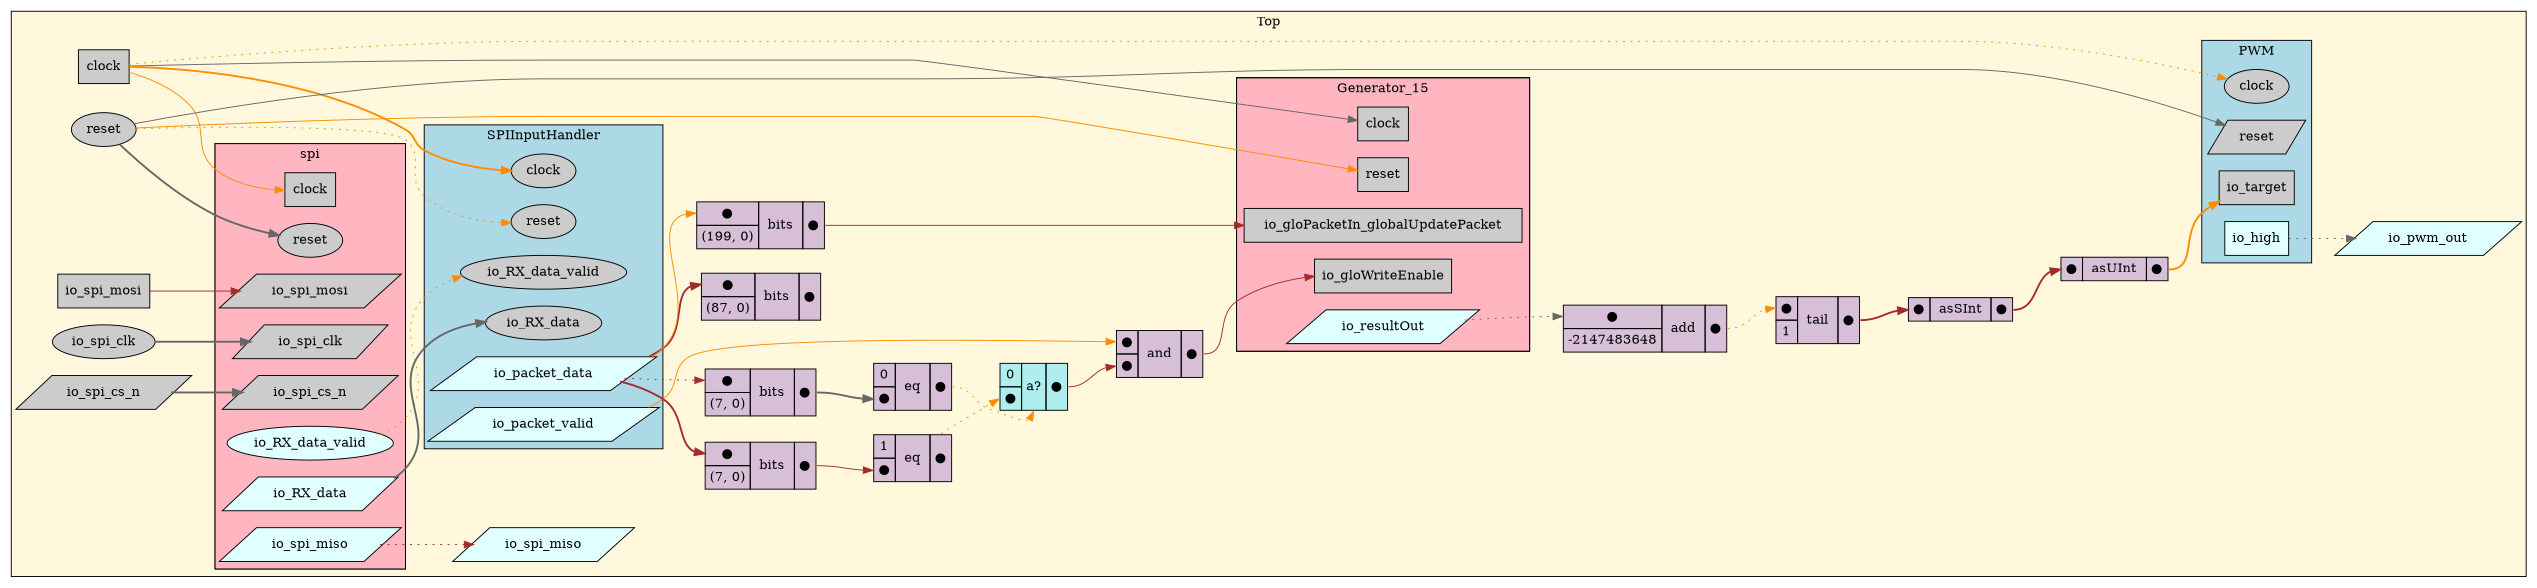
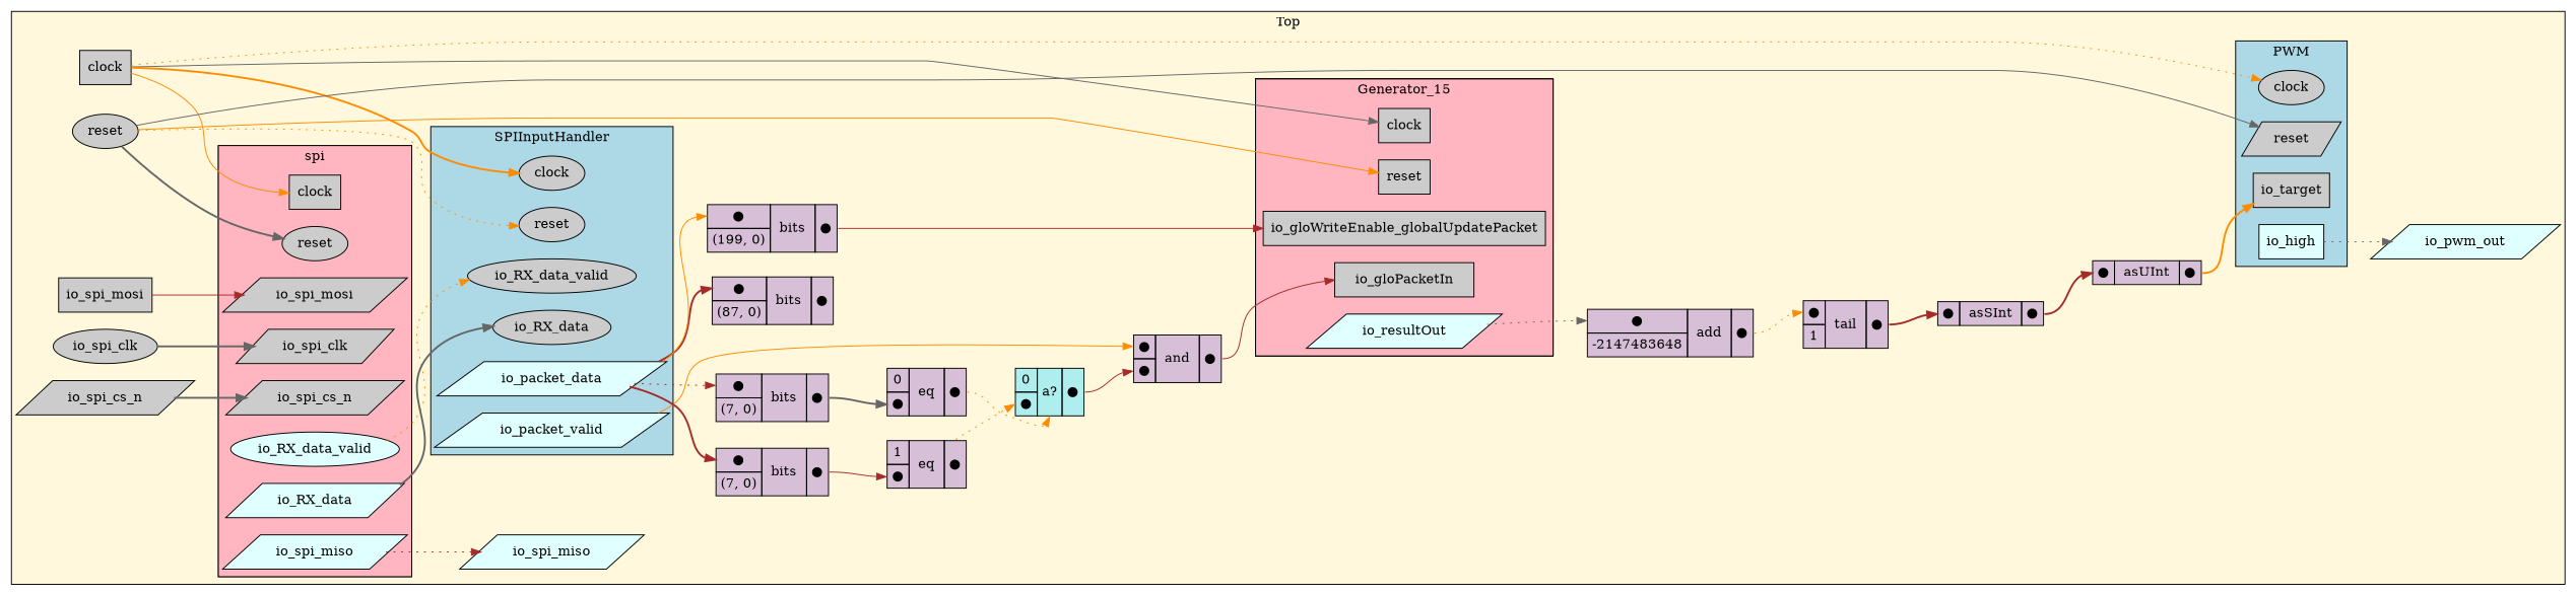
  digraph {
    rankdir=LR
    node [fillcolor="#CCCCCC" rank=0 shape=parallelogram style=filled]
    edge [color=darkorange style=bold]
    n1 [label=clock shape=box]
    n2 [label=reset shape=box]
-   n3 [label=io_gloPacketIn_globalUpdatePacket shape=box]
-   n4 [label=io_gloWriteEnable shape=box]
+   n3 [label=io_gloWriteEnable_globalUpdatePacket shape=box]
+   n4 [label=io_gloPacketIn shape=box]
    n5 [fillcolor="#E0FFFF" label=io_resultOut rank=1000]
    n6 [label=clock shape=box]
    n7 [label=reset shape=ellipse]
    n8 [label=io_spi_mosi]
    n9 [label=io_spi_clk]
    n10 [label=io_spi_cs_n]
    n11 [fillcolor="#E0FFFF" label=io_RX_data_valid rank=1000 shape=ellipse]
    n12 [fillcolor="#E0FFFF" label=io_RX_data rank=1000]
    n13 [fillcolor="#E0FFFF" label=io_spi_miso rank=1000]
    n14 [label=clock shape=ellipse]
    n15 [label=reset shape=ellipse]
    n16 [label=io_RX_data shape=ellipse]
    n17 [label=io_RX_data_valid shape=ellipse]
    n18 [fillcolor="#E0FFFF" label=io_packet_valid rank=1000]
    n19 [fillcolor="#E0FFFF" label=io_packet_data rank=1000]
    n20 [label=clock shape=ellipse]
    n21 [label=reset]
    n22 [label=io_target shape=box]
    n23 [fillcolor="#E0FFFF" label=io_high rank=1000 shape=box]
    n24 [label=clock shape=box]
    n25 [label=reset shape=ellipse]
    n26 [label=io_spi_mosi shape=box]
    n27 [label=io_spi_clk shape=ellipse]
    n28 [label=io_spi_cs_n]
    n29 [fillcolor="#E0FFFF" label=io_spi_miso rank=1000]
    n30 [fillcolor="#E0FFFF" label=io_pwm_out rank=1000]
    n31 [label=< <TABLE BORDER="0" CELLBORDER="1" CELLSPACING="0" CELLPADDING="4" BGCOLOR="#D8BFD8">   <TR>     <TD PORT="in1">&#x25cf;</TD>     <TD ROWSPAN="2" > add </TD>     <TD ROWSPAN="2" PORT="out">&#x25cf;</TD>   </TR>   <TR>     <TD PORT="in2">-2147483648</TD>   </TR> </TABLE>> shape=plaintext fillcolor="" rank="" style=""]
    n32 [label=< <TABLE BORDER="0" CELLBORDER="1" CELLSPACING="0" CELLPADDING="4" BGCOLOR="#D8BFD8">   <TR>     <TD PORT="in1">&#x25cf;</TD>     <TD ROWSPAN="2" > and </TD>     <TD ROWSPAN="2" PORT="out">&#x25cf;</TD>   </TR>   <TR>     <TD PORT="in2">&#x25cf;</TD>   </TR> </TABLE>> shape=plaintext fillcolor="" rank="" style=""]
    n33 [label=< <TABLE BORDER="0" CELLBORDER="1" CELLSPACING="0" CELLPADDING="4" BGCOLOR="#D8BFD8">   <TR>     <TD PORT="in1">&#x25cf;</TD>     <TD ROWSPAN="2" > bits </TD>     <TD ROWSPAN="2" PORT="out">&#x25cf;</TD>   </TR>   <TR>     <TD>(87, 0)</TD>   </TR> </TABLE>> shape=plaintext fillcolor="" rank="" style=""]
    n34 [label=< <TABLE BORDER="0" CELLBORDER="1" CELLSPACING="0" CELLPADDING="4" BGCOLOR="#D8BFD8">   <TR>     <TD PORT="in1">&#x25cf;</TD>     <TD ROWSPAN="2" > bits </TD>     <TD ROWSPAN="2" PORT="out">&#x25cf;</TD>   </TR>   <TR>     <TD>(199, 0)</TD>   </TR> </TABLE>> shape=plaintext fillcolor="" rank="" style=""]
    n35 [label=< <TABLE BORDER="0" CELLBORDER="1" CELLSPACING="0" CELLPADDING="4" BGCOLOR="#D8BFD8">   <TR>     <TD PORT="in1">&#x25cf;</TD>     <TD ROWSPAN="2" > bits </TD>     <TD ROWSPAN="2" PORT="out">&#x25cf;</TD>   </TR>   <TR>     <TD>(7, 0)</TD>   </TR> </TABLE>> shape=plaintext fillcolor="" rank="" style=""]
    n36 [label=< <TABLE BORDER="0" CELLBORDER="1" CELLSPACING="0" CELLPADDING="4" BGCOLOR="#D8BFD8">   <TR>     <TD PORT="in1">&#x25cf;</TD>     <TD ROWSPAN="2" > bits </TD>     <TD ROWSPAN="2" PORT="out">&#x25cf;</TD>   </TR>   <TR>     <TD>(7, 0)</TD>   </TR> </TABLE>> shape=plaintext fillcolor="" rank="" style=""]
    n37 [label=< <TABLE BORDER="0" CELLBORDER="1" CELLSPACING="0" CELLPADDING="4" BGCOLOR="#AFEEEE">   <TR>     <TD PORT="in1">0</TD>     <TD ROWSPAN="2" PORT="select">a?</TD>     <TD ROWSPAN="2" PORT="out">&#x25cf;</TD>   </TR>   <TR>     <TD PORT="in2">&#x25cf;</TD>   </TR> </TABLE>> shape=plaintext fillcolor="" rank="" style=""]
    n38 [label=< <TABLE BORDER="0" CELLBORDER="1" CELLSPACING="0" CELLPADDING="4" BGCOLOR="#D8BFD8">   <TR>     <TD PORT="in1">0</TD>     <TD ROWSPAN="2" > eq </TD>     <TD ROWSPAN="2" PORT="out">&#x25cf;</TD>   </TR>   <TR>     <TD PORT="in2">&#x25cf;</TD>   </TR> </TABLE>> shape=plaintext fillcolor="" rank="" style=""]
    n39 [label=< <TABLE BORDER="0" CELLBORDER="1" CELLSPACING="0" CELLPADDING="4" BGCOLOR="#D8BFD8">   <TR>     <TD PORT="in1">1</TD>     <TD ROWSPAN="2" > eq </TD>     <TD ROWSPAN="2" PORT="out">&#x25cf;</TD>   </TR>   <TR>     <TD PORT="in2">&#x25cf;</TD>   </TR> </TABLE>> shape=plaintext fillcolor="" rank="" style=""]
    n40 [label=< <TABLE BORDER="0" CELLBORDER="1" CELLSPACING="0" CELLPADDING="4" BGCOLOR="#D8BFD8">   <TR>     <TD PORT="in1">&#x25cf;</TD>     <TD > asUInt </TD>     <TD PORT="out">&#x25cf;</TD>   </TR> </TABLE>> shape=plaintext fillcolor="" rank="" style=""]
    n41 [label=< <TABLE BORDER="0" CELLBORDER="1" CELLSPACING="0" CELLPADDING="4" BGCOLOR="#D8BFD8">   <TR>     <TD PORT="in1">&#x25cf;</TD>     <TD > asSInt </TD>     <TD PORT="out">&#x25cf;</TD>   </TR> </TABLE>> shape=plaintext fillcolor="" rank="" style=""]
    n42 [label=< <TABLE BORDER="0" CELLBORDER="1" CELLSPACING="0" CELLPADDING="4" BGCOLOR="#D8BFD8">   <TR>     <TD PORT="in1">&#x25cf;</TD>     <TD ROWSPAN="2" > tail </TD>     <TD ROWSPAN="2" PORT="out">&#x25cf;</TD>   </TR>   <TR>     <TD>1</TD>   </TR> </TABLE>> shape=plaintext fillcolor="" rank="" style=""]
    subgraph cluster_1 {
      bgcolor="#FFF8DC"
      label=Top
      n24
      n25
      n26
      n27
      n28
      n29
      n30
      n31
      n32
      n33
      n34
      n35
      n36
      n37
      n38
      n39
      n40
      n41
      n42
      subgraph cluster_2 {
        bgcolor="#ADD8E6"
        label=SoundTopLevel
        n1
        n2
        n3
        n4
        n5
        subgraph cluster_3 {
          bgcolor="#FFB6C1"
          label=globalStateDecoder
        }
        subgraph cluster_4 {
          bgcolor="#FFB6C1"
          label=generatorStateDecoder
        }
        subgraph cluster_5 {
          bgcolor="#FFB6C1"
          label=adder
        }
        subgraph cluster_6 {
          bgcolor="#FFB6C1"
          label=Generator
        }
        subgraph cluster_7 {
          bgcolor="#FFB6C1"
          label=Generator_1
        }
        subgraph cluster_8 {
          bgcolor="#FFB6C1"
          label=Generator_2
        }
        subgraph cluster_9 {
          bgcolor="#FFB6C1"
          label=Generator_3
        }
        subgraph cluster_10 {
          bgcolor="#FFB6C1"
          label=Generator_4
        }
        subgraph cluster_11 {
          bgcolor="#FFB6C1"
          label=Generator_5
        }
        subgraph cluster_12 {
          bgcolor="#FFB6C1"
          label=Generator_6
        }
        subgraph cluster_13 {
          bgcolor="#FFB6C1"
          label=Generator_7
        }
        subgraph cluster_14 {
          bgcolor="#FFB6C1"
          label=Generator_8
        }
        subgraph cluster_15 {
          bgcolor="#FFB6C1"
          label=Generator_9
        }
        subgraph cluster_16 {
          bgcolor="#FFB6C1"
          label=Generator_10
        }
        subgraph cluster_17 {
          bgcolor="#FFB6C1"
          label=Generator_11
        }
        subgraph cluster_18 {
          bgcolor="#FFB6C1"
          label=Generator_12
        }
        subgraph cluster_19 {
          bgcolor="#FFB6C1"
          label=Generator_13
        }
        subgraph cluster_20 {
          bgcolor="#FFB6C1"
          label=Generator_14
        }
        subgraph cluster_21 {
          bgcolor="#FFB6C1"
          label=Generator_15
        }
      }
      subgraph cluster_22 {
        bgcolor="#ADD8E6"
        label=SPISlave
        n6
        n7
        n8
        n9
        n10
        n11
        n12
        n13
        subgraph cluster_23 {
          bgcolor="#FFB6C1"
          label=spi
        }
      }
      subgraph cluster_24 {
        bgcolor="#ADD8E6"
        label=SPIInputHandler
        n14
        n15
        n16
        n17
        n18
        n19
      }
      subgraph cluster_25 {
        bgcolor="#ADD8E6"
        label=PWM
        n20
        n21
        n22
        n23
      }
    }
    n5 -> n31 [color=gray40 headport=in1 style=dotted]
    n11 -> n17 [style=dotted]
    n12 -> n16 [color=gray40]
    n13 -> n29 [color=brown style=dotted]
    n18 -> n32 [headport=in1 style=solid]
    n19 -> n33 [color=brown headport=in1]
    n19 -> n34 [headport=in1 style=solid]
    n19 -> n35 [color=brown headport=in1 style=dotted]
    n19 -> n36 [color=brown headport=in1]
    n23 -> n30 [color=gray40 style=dotted]
    n24 -> n1 [color=gray40 style=solid]
    n24 -> n6 [style=solid]
    n24 -> n14
    n24 -> n20 [style=dotted]
    n25 -> n2 [style=solid]
    n25 -> n7 [color=gray40]
    n25 -> n15 [style=dotted]
    n25 -> n21 [color=gray40 style=solid]
    n26 -> n8 [color=brown style=solid]
    n27 -> n9 [color=gray40]
    n28 -> n10 [color=gray40]
    n31 -> n42 [headport=in1 style=dotted tailport=out]
    n32 -> n4 [color=brown style=solid tailport=out]
    n34 -> n3 [color=brown style=solid tailport=out]
    n35 -> n38 [color=gray40 headport=in2 tailport=out]
    n36 -> n39 [color=brown headport=in2 style=solid tailport=out]
    n37 -> n32 [color=brown headport=in2 style=solid tailport=out]
    n38 -> n37 [headport=select style=dotted tailport=out]
    n39 -> n37 [headport=in2 style=dotted tailport=out]
    n40 -> n22 [tailport=out]
    n41 -> n40 [color=brown headport=in1 tailport=out]
    n42 -> n41 [color=brown headport=in1 tailport=out]
  }
